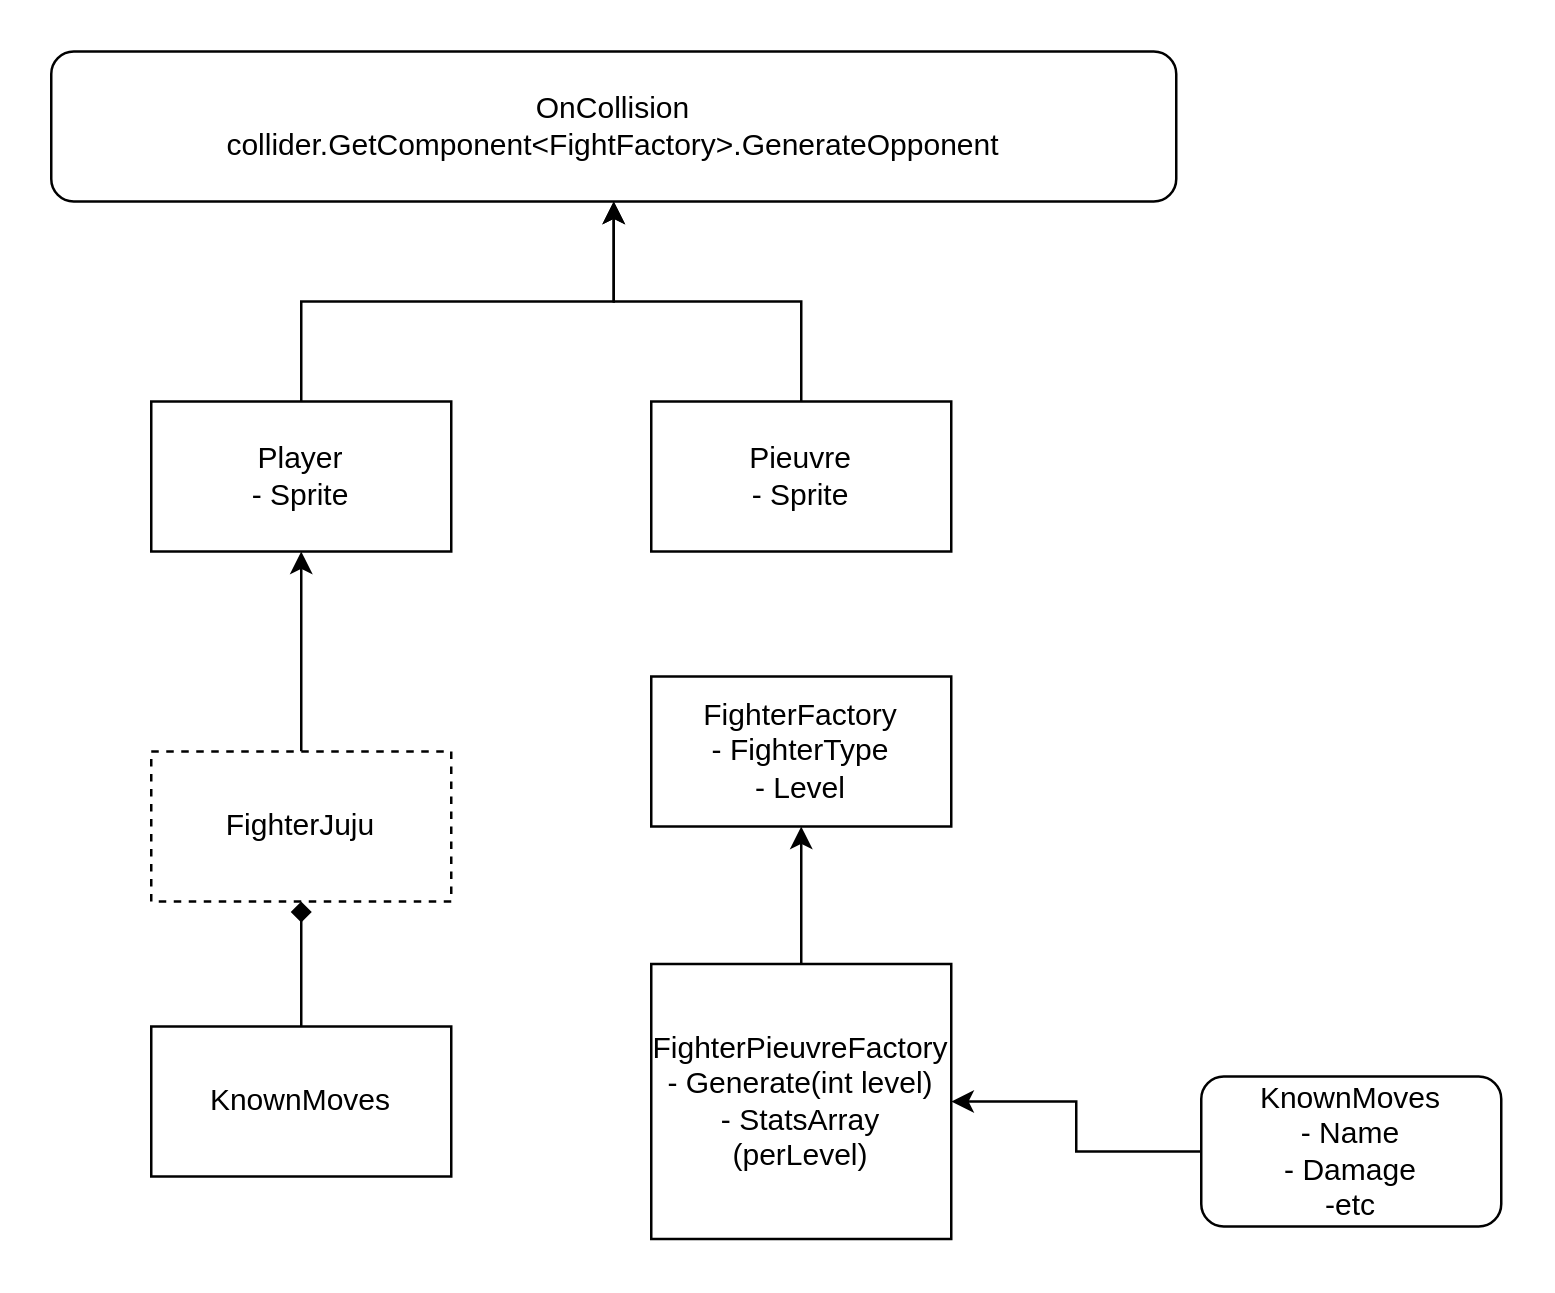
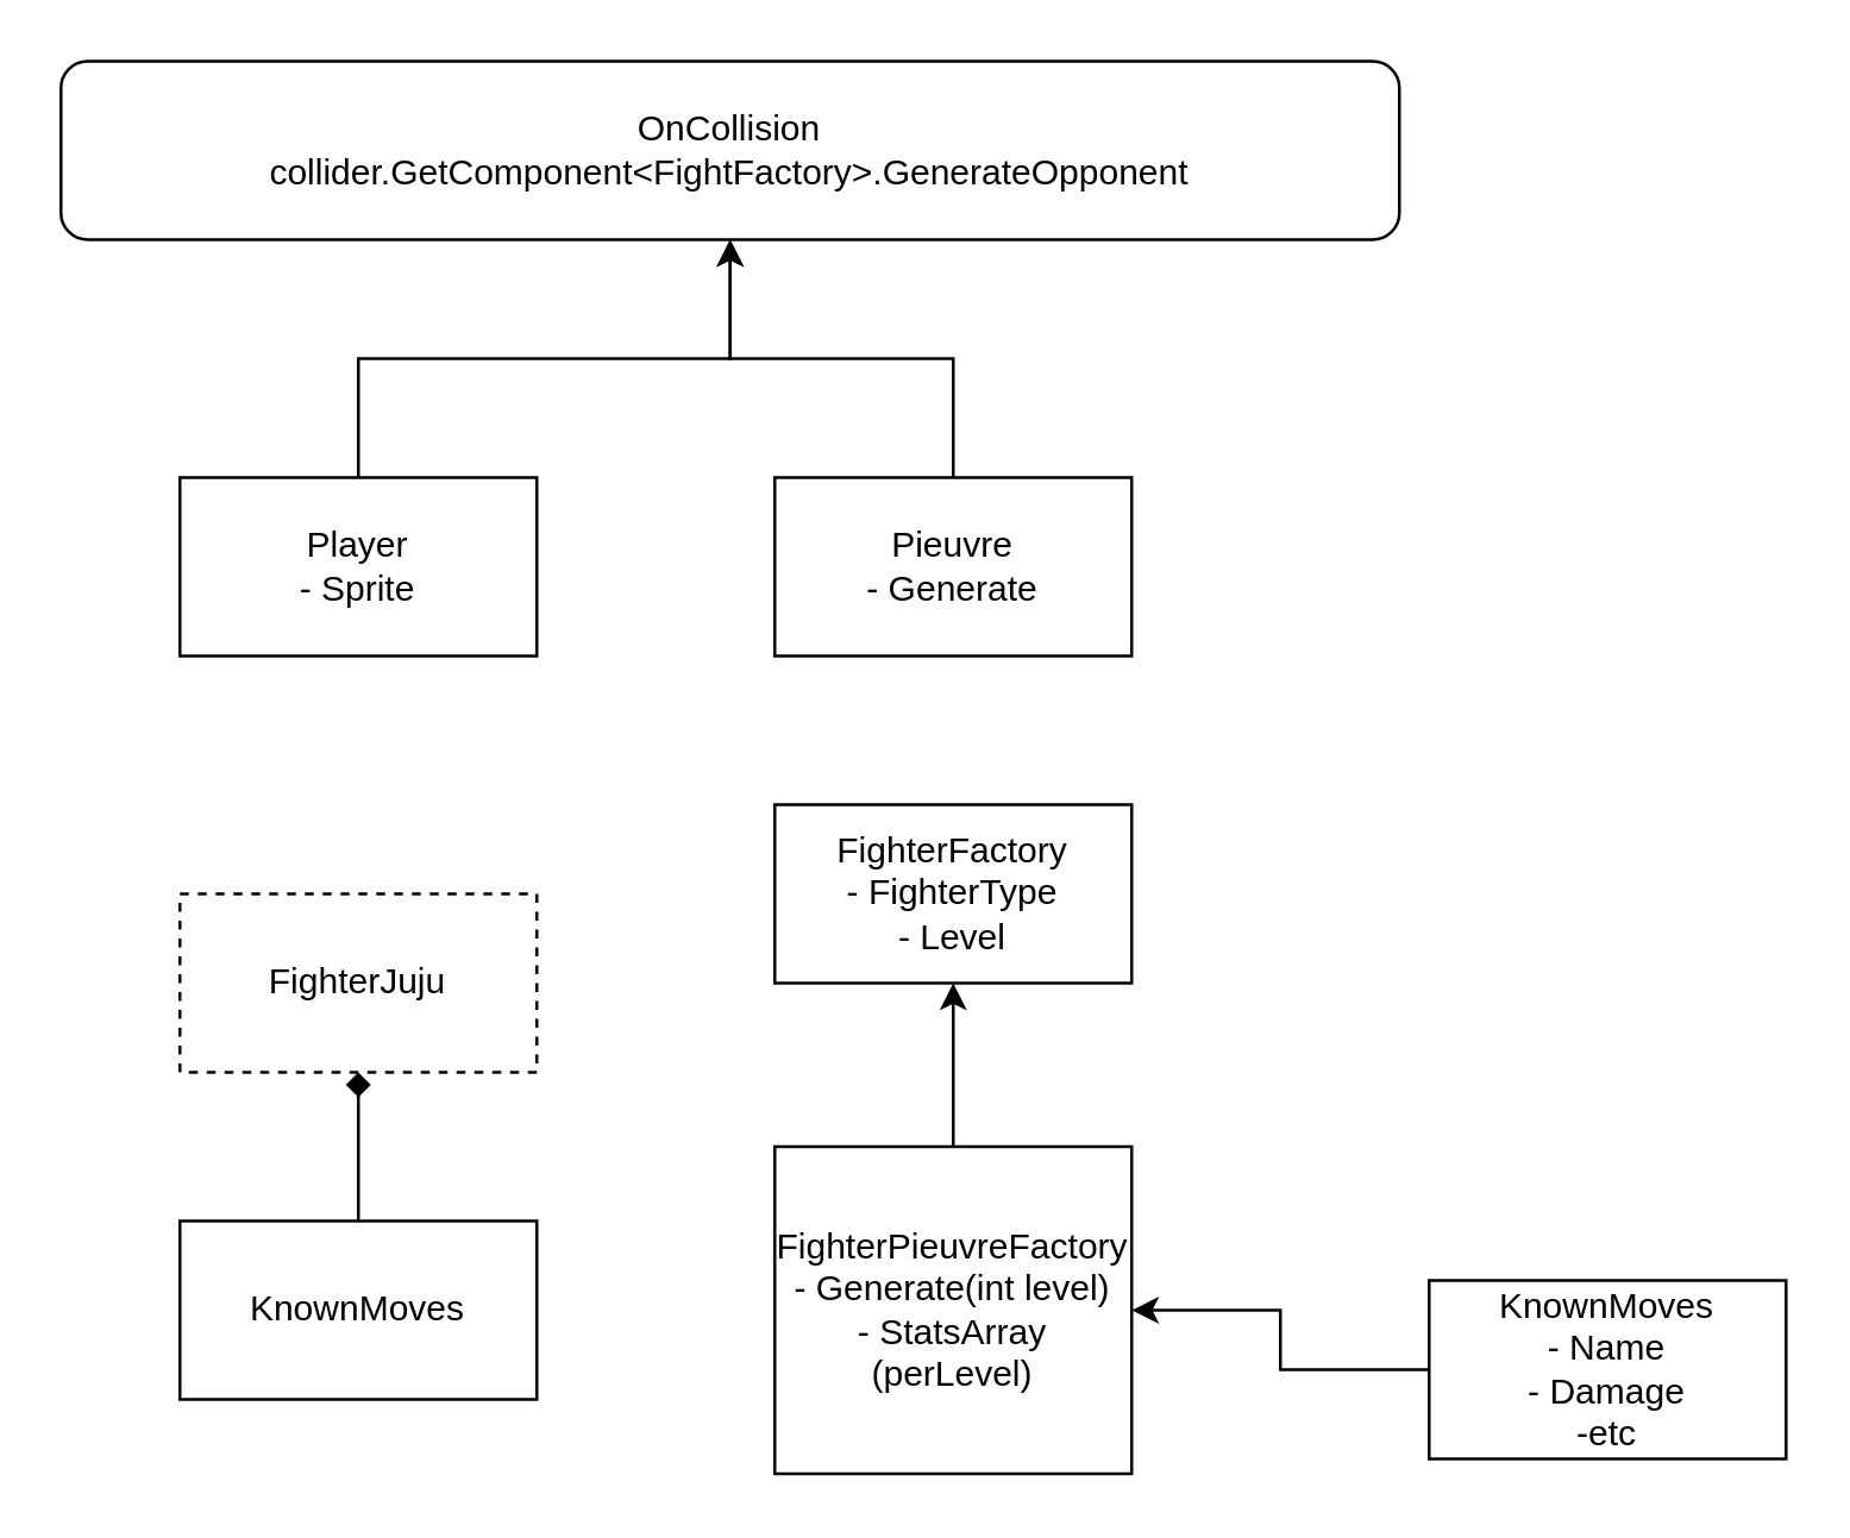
  <mxCell id="0" />
  <mxCell id="1" parent="0" />
  <mxCell id="2" style="edgeStyle=orthogonalEdgeStyle;rounded=0;orthogonalLoop=1;jettySize=auto;html=1;exitX=0.5;exitY=0;exitDx=0;exitDy=0;" edge="1" parent="1" source="3" target="15"><mxGeometry relative="1" as="geometry" /></mxCell>
  <mxCell id="3" value="Player&lt;br&gt;- Sprite" style="rounded=0;whiteSpace=wrap;html=1;" vertex="1" parent="1"><mxGeometry x="60" y="160" width="120" height="60" as="geometry" /></mxCell>
- <mxCell id="4" style="edgeStyle=orthogonalEdgeStyle;rounded=0;orthogonalLoop=1;jettySize=auto;html=1;exitX=0.5;exitY=0;exitDx=0;exitDy=0;" edge="1" parent="1" source="5" target="3"><mxGeometry relative="1" as="geometry" /></mxCell>
  <mxCell id="5" value="FighterJuju" style="rounded=0;whiteSpace=wrap;html=1;dashed=1;" vertex="1" parent="1"><mxGeometry x="60" y="300" width="120" height="60" as="geometry" /></mxCell>
  <mxCell id="6" style="edgeStyle=orthogonalEdgeStyle;rounded=0;orthogonalLoop=1;jettySize=auto;html=1;exitX=0.5;exitY=0;exitDx=0;exitDy=0;" edge="1" parent="1" source="7" target="15"><mxGeometry relative="1" as="geometry" /></mxCell>
- <mxCell id="7" value="Pieuvre&lt;br&gt;- Sprite" style="rounded=0;whiteSpace=wrap;html=1;" vertex="1" parent="1"><mxGeometry x="260" y="160" width="120" height="60" as="geometry" /></mxCell>
+ <mxCell id="7" value="Pieuvre&lt;br&gt;- Generate" style="rounded=0;whiteSpace=wrap;html=1;" vertex="1" parent="1"><mxGeometry x="260" y="160" width="120" height="60" as="geometry" /></mxCell>
  <mxCell id="8" value="FighterFactory&lt;br&gt;- FighterType&lt;br&gt;- Level" style="rounded=0;whiteSpace=wrap;html=1;" vertex="1" parent="1"><mxGeometry x="260" y="270" width="120" height="60" as="geometry" /></mxCell>
  <mxCell id="9" style="edgeStyle=orthogonalEdgeStyle;rounded=0;orthogonalLoop=1;jettySize=auto;html=1;exitX=0.5;exitY=0;exitDx=0;exitDy=0;entryX=0.5;entryY=1;entryDx=0;entryDy=0;endArrow=diamond;" edge="1" parent="1" source="10" target="5"><mxGeometry relative="1" as="geometry" /></mxCell>
  <mxCell id="10" value="KnownMoves" style="rounded=0;whiteSpace=wrap;html=1;" vertex="1" parent="1"><mxGeometry x="60" y="410" width="120" height="60" as="geometry" /></mxCell>
  <mxCell id="11" style="edgeStyle=orthogonalEdgeStyle;rounded=0;orthogonalLoop=1;jettySize=auto;html=1;exitX=0.5;exitY=0;exitDx=0;exitDy=0;" edge="1" parent="1" source="12" target="8"><mxGeometry relative="1" as="geometry" /></mxCell>
  <mxCell id="12" value="FighterPieuvreFactory&lt;br&gt;- Generate(int level)&lt;br&gt;- StatsArray (perLevel)" style="rounded=0;whiteSpace=wrap;html=1;" vertex="1" parent="1"><mxGeometry x="260" y="385" width="120" height="110" as="geometry" /></mxCell>
  <mxCell id="13" style="edgeStyle=orthogonalEdgeStyle;rounded=0;orthogonalLoop=1;jettySize=auto;html=1;exitX=0;exitY=0.5;exitDx=0;exitDy=0;entryX=1;entryY=0.5;entryDx=0;entryDy=0;" edge="1" parent="1" source="14" target="12"><mxGeometry relative="1" as="geometry" /></mxCell>
- <mxCell id="14" value="KnownMoves&lt;br&gt;- Name&lt;br&gt;- Damage&lt;br&gt;-etc" style="whiteSpace=wrap;html=1;rounded=1;" vertex="1" parent="1"><mxGeometry x="480" y="430" width="120" height="60" as="geometry" /></mxCell>
+ <mxCell id="14" value="KnownMoves&lt;br&gt;- Name&lt;br&gt;- Damage&lt;br&gt;-etc" style="rounded=0;whiteSpace=wrap;html=1;" vertex="1" parent="1"><mxGeometry x="480" y="430" width="120" height="60" as="geometry" /></mxCell>
  <mxCell id="15" value="OnCollision&lt;br&gt;collider.GetComponent&amp;lt;FightFactory&amp;gt;.GenerateOpponent" style="rounded=1;whiteSpace=wrap;html=1;" vertex="1" parent="1"><mxGeometry x="20" y="20" width="450" height="60" as="geometry" /></mxCell>
